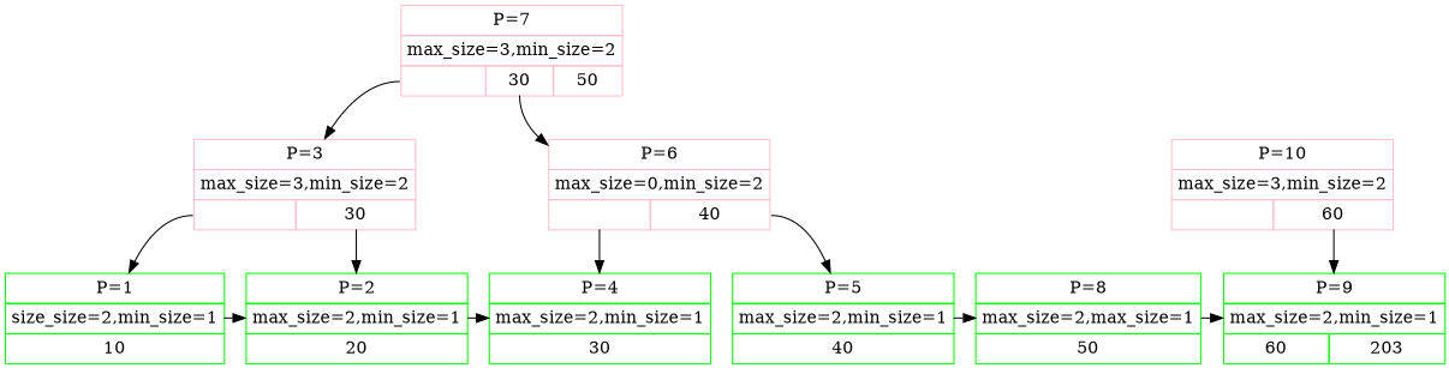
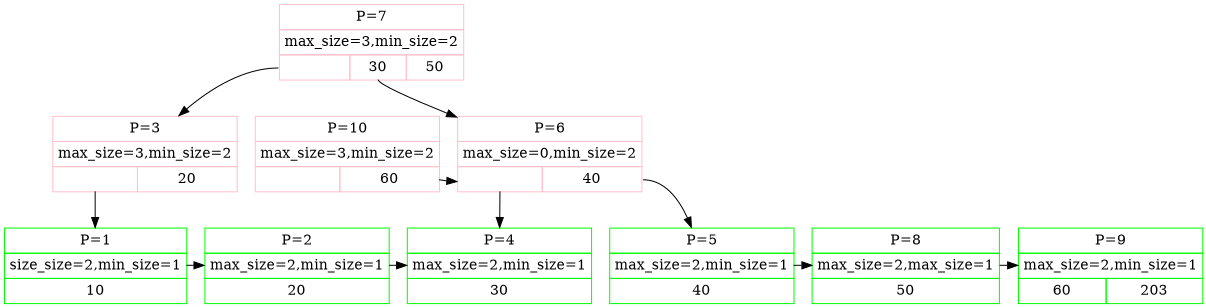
  digraph {
    node [color=green shape=plain]
    n1 [label=<<TABLE BORDER="0" CELLBORDER="1" CELLSPACING="0" CELLPADDING="4"> <TR><TD COLSPAN="1">P=1</TD></TR> <TR><TD COLSPAN="1">size_size=2,min_size=1</TD></TR> <TR><TD>10</TD> </TR></TABLE>>]
    n2 [label=<<TABLE BORDER="0" CELLBORDER="1" CELLSPACING="0" CELLPADDING="4"> <TR><TD COLSPAN="1">P=2</TD></TR> <TR><TD COLSPAN="1">max_size=2,min_size=1</TD></TR> <TR><TD>20</TD> </TR></TABLE>>]
    n3 [label=<<TABLE BORDER="0" CELLBORDER="1" CELLSPACING="0" CELLPADDING="4"> <TR><TD COLSPAN="1">P=4</TD></TR> <TR><TD COLSPAN="1">max_size=2,min_size=1</TD></TR> <TR><TD>30</TD> </TR></TABLE>>]
    n4 [label=<<TABLE BORDER="0" CELLBORDER="1" CELLSPACING="0" CELLPADDING="4"> <TR><TD COLSPAN="1">P=5</TD></TR> <TR><TD COLSPAN="1">max_size=2,min_size=1</TD></TR> <TR><TD>40</TD> </TR></TABLE>>]
    n5 [label=<<TABLE BORDER="0" CELLBORDER="1" CELLSPACING="0" CELLPADDING="4"> <TR><TD COLSPAN="1">P=8</TD></TR> <TR><TD COLSPAN="1">max_size=2,max_size=1</TD></TR> <TR><TD>50</TD> </TR></TABLE>>]
-   n6 [color=pink label=<<TABLE BORDER="0" CELLBORDER="1" CELLSPACING="0" CELLPADDING="4"> <TR><TD COLSPAN="2">P=3</TD></TR> <TR><TD COLSPAN="2">max_size=3,min_size=2</TD></TR> <TR><TD PORT="p1"> </TD> <TD PORT="p2">30</TD> </TR></TABLE>>]
+   n6 [color=pink label=<<TABLE BORDER="0" CELLBORDER="1" CELLSPACING="0" CELLPADDING="4"> <TR><TD COLSPAN="2">P=3</TD></TR> <TR><TD COLSPAN="2">max_size=3,min_size=2</TD></TR> <TR><TD PORT="p1"> </TD> <TD PORT="p2">20</TD> </TR></TABLE>>]
    n7 [color=pink label=<<TABLE BORDER="0" CELLBORDER="1" CELLSPACING="0" CELLPADDING="4"> <TR><TD COLSPAN="2">P=6</TD></TR> <TR><TD COLSPAN="2">max_size=0,min_size=2</TD></TR> <TR><TD PORT="p4"> </TD> <TD PORT="p5">40</TD> </TR></TABLE>>]
    n8 [label=<<TABLE BORDER="0" CELLBORDER="1" CELLSPACING="0" CELLPADDING="4"> <TR><TD COLSPAN="2">P=9</TD></TR> <TR><TD COLSPAN="2">max_size=2,min_size=1</TD></TR> <TR><TD>60</TD> <TD>203</TD> </TR></TABLE>>]
    n9 [color=pink label=<<TABLE BORDER="0" CELLBORDER="1" CELLSPACING="0" CELLPADDING="4"> <TR><TD COLSPAN="2">P=10</TD></TR> <TR><TD COLSPAN="2">max_size=3,min_size=2</TD></TR> <TR><TD PORT="p8"> </TD> <TD PORT="p9">60</TD> </TR></TABLE>>]
    n10 [color=pink label=<<TABLE BORDER="0" CELLBORDER="1" CELLSPACING="0" CELLPADDING="4"> <TR><TD COLSPAN="3">P=7</TD></TR> <TR><TD COLSPAN="3">max_size=3,min_size=2</TD></TR> <TR><TD PORT="p3"> </TD> <TD PORT="p6">30</TD> <TD PORT="p10">50</TD> </TR></TABLE>>]
    subgraph sub_1 {
      rank=same
      n1
      n2
    }
    subgraph sub_2 {
      rank=same
      n2
      n3
    }
    subgraph sub_3 {
      rank=same
      n3
      n4
    }
    subgraph sub_4 {
      rank=same
      n4
      n5
    }
    subgraph sub_5 {
      rank=same
      n6
      n7
    }
    subgraph sub_6 {
      rank=same
      n5
      n8
    }
    subgraph sub_7 {
      rank=same
      n7
      n9
    }
    n1 -> n2
    n2 -> n3
    n4 -> n5
    n5 -> n8
    n6 -> n1 [tailport=p1]
-   n6 -> n2 [tailport=p2]
    n7 -> n3 [tailport=p4]
    n7 -> n4 [tailport=p5]
-   n9 -> n8 [tailport=p9]
+   n9 -> n7 [tailport=p9]
    n10 -> n6 [tailport=p3]
    n10 -> n7 [tailport=p6]
  }
